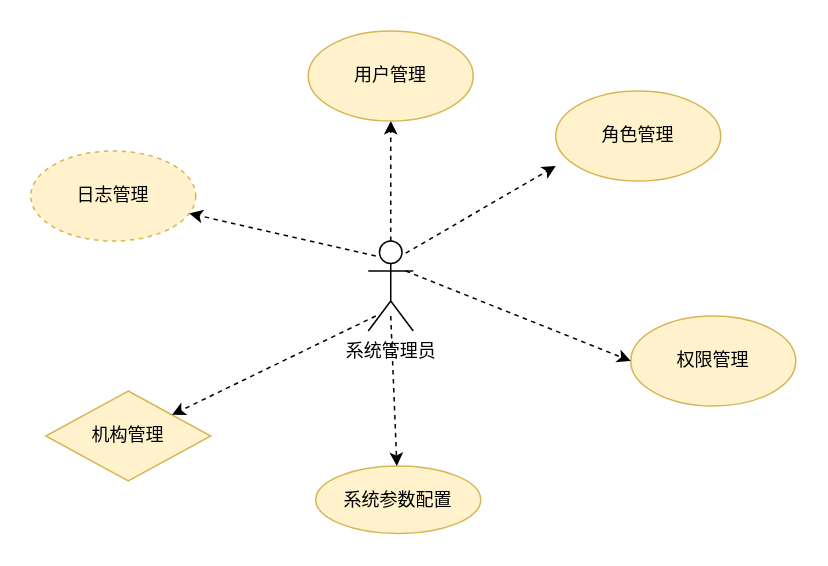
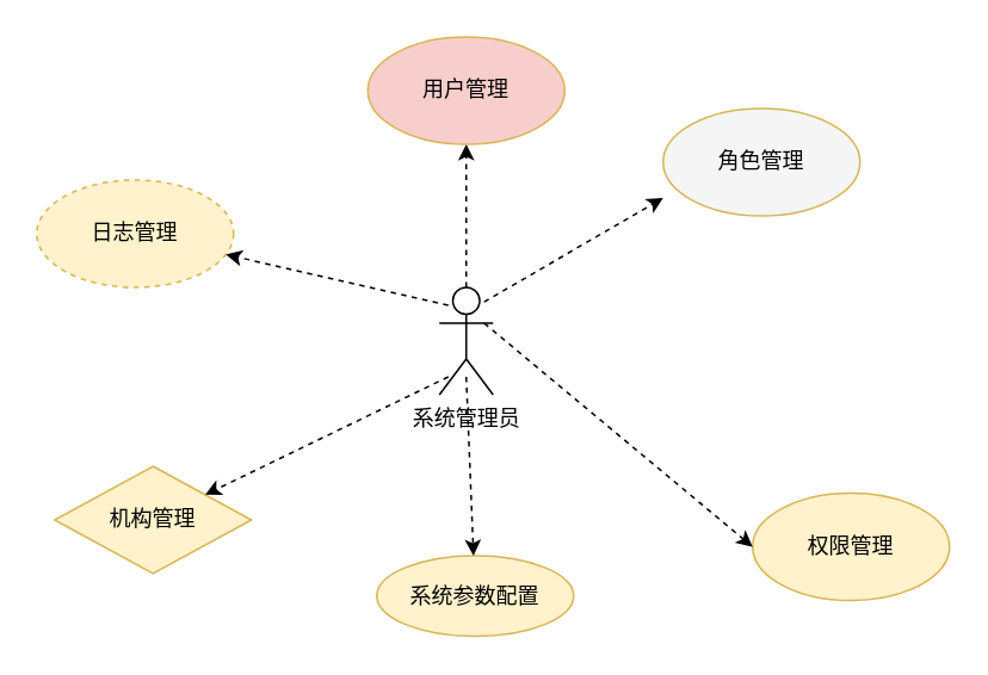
  <mxCell id="0" />
  <mxCell id="1" parent="0" />
  <mxCell id="2" style="edgeStyle=orthogonalEdgeStyle;rounded=0;orthogonalLoop=1;jettySize=auto;html=1;dashed=1;" edge="1" parent="1" source="3"><mxGeometry relative="1" as="geometry"><mxPoint x="260" y="80" as="targetPoint" /></mxGeometry></mxCell>
  <mxCell id="3" value="系统管理员" style="shape=umlActor;verticalLabelPosition=bottom;verticalAlign=top;html=1;outlineConnect=0;" vertex="1" parent="1"><mxGeometry x="245" y="160" width="30" height="60" as="geometry" /></mxCell>
- <mxCell id="4" value="用户管理" style="ellipse;whiteSpace=wrap;html=1;fillColor=#fff2cc;strokeColor=#d6b656;" vertex="1" parent="1"><mxGeometry x="205" y="20" width="110" height="60" as="geometry" /></mxCell>
- <mxCell id="5" value="角色管理" style="ellipse;whiteSpace=wrap;html=1;fillColor=#fff2cc;strokeColor=#d6b656;" vertex="1" parent="1"><mxGeometry x="370" y="60" width="110" height="60" as="geometry" /></mxCell>
- <mxCell id="6" value="权限管理" style="ellipse;whiteSpace=wrap;html=1;fillColor=#fff2cc;strokeColor=#d6b656;" vertex="1" parent="1"><mxGeometry x="420" y="210" width="110" height="60" as="geometry" /></mxCell>
+ <mxCell id="4" value="用户管理" style="ellipse;whiteSpace=wrap;html=1;fillColor=#f8cecc;strokeColor=#d6b656;" vertex="1" parent="1"><mxGeometry x="205" y="20" width="110" height="60" as="geometry" /></mxCell>
+ <mxCell id="5" value="角色管理" style="ellipse;whiteSpace=wrap;html=1;fillColor=#f5f5f5;strokeColor=#d6b656;" vertex="1" parent="1"><mxGeometry x="370" y="60" width="110" height="60" as="geometry" /></mxCell>
+ <mxCell id="6" value="权限管理" style="ellipse;whiteSpace=wrap;html=1;fillColor=#fff2cc;strokeColor=#d6b656;" vertex="1" parent="1"><mxGeometry x="420" y="275" width="110" height="60" as="geometry" /></mxCell>
  <mxCell id="7" value="系统参数配置" style="ellipse;whiteSpace=wrap;html=1;fillColor=#fff2cc;strokeColor=#d6b656;" vertex="1" parent="1"><mxGeometry x="210" y="310" width="110" height="45" as="geometry" /></mxCell>
  <mxCell id="8" value="机构管理" style="rhombus;whiteSpace=wrap;html=1;fillColor=#fff2cc;strokeColor=#d6b656;" vertex="1" parent="1"><mxGeometry x="30" y="260" width="110" height="60" as="geometry" /></mxCell>
  <mxCell id="9" value="日志管理" style="ellipse;whiteSpace=wrap;html=1;fillColor=#fff2cc;strokeColor=#d6b656;dashed=1;" vertex="1" parent="1"><mxGeometry x="20" y="100" width="110" height="60" as="geometry" /></mxCell>
  <mxCell id="10" value="" style="endArrow=classic;html=1;rounded=0;dashed=1;" edge="1" parent="1"><mxGeometry width="50" height="50" relative="1" as="geometry"><mxPoint x="270" y="168.13" as="sourcePoint" /><mxPoint x="370" y="110" as="targetPoint" /></mxGeometry></mxCell>
  <mxCell id="11" value="" style="endArrow=classic;html=1;rounded=0;entryX=0;entryY=0.5;entryDx=0;entryDy=0;dashed=1;" edge="1" parent="1" target="6"><mxGeometry width="50" height="50" relative="1" as="geometry"><mxPoint x="270" y="180" as="sourcePoint" /><mxPoint x="320" y="130" as="targetPoint" /></mxGeometry></mxCell>
  <mxCell id="12" value="" style="endArrow=classic;html=1;rounded=0;dashed=1;" edge="1" parent="1" target="7"><mxGeometry width="50" height="50" relative="1" as="geometry"><mxPoint x="260" y="210" as="sourcePoint" /><mxPoint x="310" y="160" as="targetPoint" /></mxGeometry></mxCell>
  <mxCell id="13" value="" style="endArrow=classic;html=1;rounded=0;dashed=1;" edge="1" parent="1" target="8"><mxGeometry width="50" height="50" relative="1" as="geometry"><mxPoint x="250" y="210" as="sourcePoint" /><mxPoint x="300" y="160" as="targetPoint" /></mxGeometry></mxCell>
  <mxCell id="14" value="" style="endArrow=classic;html=1;rounded=0;dashed=1;" edge="1" parent="1" target="9"><mxGeometry width="50" height="50" relative="1" as="geometry"><mxPoint x="250" y="170" as="sourcePoint" /><mxPoint x="310" y="120" as="targetPoint" /></mxGeometry></mxCell>
